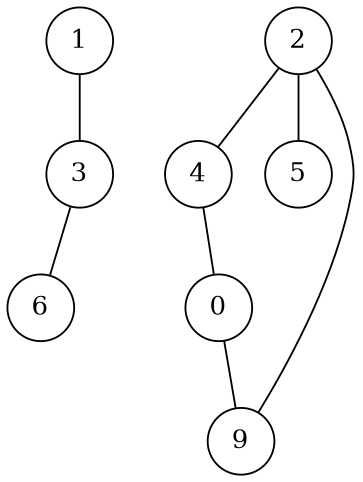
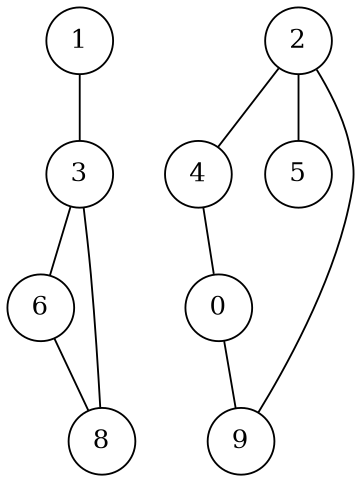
  graph {
    node [shape=circle]
    n1 [label=1]
    n2 [label=3]
    n3 [label=2]
    n4 [label=4]
    n5 [label=5]
    n6 [label=9]
    n7 [label=6]
+   n8 [label=8]
    n9 [label=0]
    n1 -- n2
    n2 -- n7
+   n2 -- n8
    n3 -- n4
    n3 -- n5
    n3 -- n6
    n4 -- n9
+   n7 -- n8
    n9 -- n6
  }
